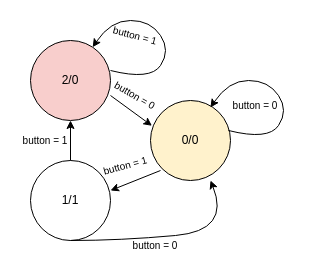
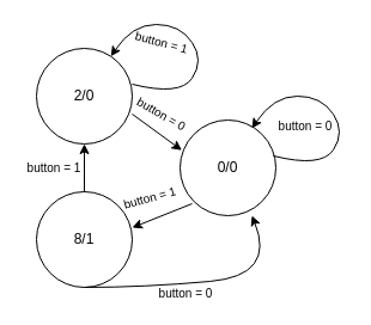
  <mxCell id="0" />
  <mxCell id="1" parent="0" />
- <mxCell id="2" value="2/0" style="ellipse;whiteSpace=wrap;html=1;aspect=fixed;fillColor=#f8cecc;" vertex="1" parent="1"><mxGeometry x="30" y="40" width="80" height="80" as="geometry" /></mxCell>
- <mxCell id="3" value="1/1" style="ellipse;whiteSpace=wrap;html=1;aspect=fixed;" vertex="1" parent="1"><mxGeometry x="30" y="160" width="80" height="80" as="geometry" /></mxCell>
- <mxCell id="4" value="0/0" style="ellipse;whiteSpace=wrap;html=1;aspect=fixed;fillColor=#fff2cc;" vertex="1" parent="1"><mxGeometry x="150" y="100" width="80" height="80" as="geometry" /></mxCell>
+ <mxCell id="2" value="2/0" style="ellipse;whiteSpace=wrap;html=1;aspect=fixed;" vertex="1" parent="1"><mxGeometry x="30" y="40" width="80" height="80" as="geometry" /></mxCell>
+ <mxCell id="3" value="8/1" style="ellipse;whiteSpace=wrap;html=1;aspect=fixed;" vertex="1" parent="1"><mxGeometry x="30" y="160" width="80" height="80" as="geometry" /></mxCell>
+ <mxCell id="4" value="0/0" style="ellipse;whiteSpace=wrap;html=1;aspect=fixed;" vertex="1" parent="1"><mxGeometry x="150" y="100" width="80" height="80" as="geometry" /></mxCell>
  <mxCell id="5" value="" style="curved=1;endArrow=classic;html=1;rounded=0;" edge="1" parent="1" target="2"><mxGeometry width="50" height="50" relative="1" as="geometry"><mxPoint x="110" y="70" as="sourcePoint" /><mxPoint x="100" y="30" as="targetPoint" /><Array as="points"><mxPoint x="150" y="80" /><mxPoint x="170" y="50" /><mxPoint x="150" y="20" /><mxPoint x="110" y="20" /></Array></mxGeometry></mxCell>
  <mxCell id="6" value="" style="curved=1;endArrow=classic;html=1;rounded=0;" edge="1" parent="1"><mxGeometry width="50" height="50" relative="1" as="geometry"><mxPoint x="228" y="130" as="sourcePoint" /><mxPoint x="210" y="107" as="targetPoint" /><Array as="points"><mxPoint x="268" y="140" /><mxPoint x="288" y="110" /><mxPoint x="268" y="80" /><mxPoint x="228" y="80" /></Array></mxGeometry></mxCell>
  <mxCell id="7" value="&lt;font style=&quot;font-size: 10px;&quot;&gt;button = 0&lt;br&gt;&lt;/font&gt;" style="text;html=1;strokeColor=none;fillColor=none;align=center;verticalAlign=middle;whiteSpace=wrap;rounded=0;" vertex="1" parent="1"><mxGeometry x="230" y="100" width="50" height="10" as="geometry" /></mxCell>
  <mxCell id="8" value="" style="endArrow=classic;html=1;rounded=0;entryX=1;entryY=0.375;entryDx=0;entryDy=0;entryPerimeter=0;" edge="1" parent="1" target="3"><mxGeometry width="50" height="50" relative="1" as="geometry"><mxPoint x="160" y="170" as="sourcePoint" /><mxPoint x="110" y="210" as="targetPoint" /></mxGeometry></mxCell>
  <mxCell id="9" value="&lt;font style=&quot;font-size: 10px;&quot;&gt;button = 1&lt;br&gt;&lt;/font&gt;" style="text;html=1;strokeColor=none;fillColor=none;align=center;verticalAlign=middle;whiteSpace=wrap;rounded=0;rotation=-15;" vertex="1" parent="1"><mxGeometry x="100" y="160" width="50" height="10" as="geometry" /></mxCell>
  <mxCell id="10" value="" style="endArrow=classic;html=1;rounded=0;entryX=0.5;entryY=1;entryDx=0;entryDy=0;" edge="1" parent="1" target="2"><mxGeometry width="50" height="50" relative="1" as="geometry"><mxPoint x="70" y="160" as="sourcePoint" /><mxPoint x="120" y="110" as="targetPoint" /></mxGeometry></mxCell>
  <mxCell id="11" value="&lt;font style=&quot;font-size: 10px;&quot;&gt;button = 1&lt;br&gt;&lt;/font&gt;" style="text;html=1;strokeColor=none;fillColor=none;align=center;verticalAlign=middle;whiteSpace=wrap;rounded=0;" vertex="1" parent="1"><mxGeometry x="20" y="135" width="50" height="10" as="geometry" /></mxCell>
  <mxCell id="12" value="" style="curved=1;endArrow=classic;html=1;rounded=0;entryX=0.75;entryY=1;entryDx=0;entryDy=0;entryPerimeter=0;" edge="1" parent="1" target="4"><mxGeometry width="50" height="50" relative="1" as="geometry"><mxPoint x="70" y="240" as="sourcePoint" /><mxPoint x="120" y="190" as="targetPoint" /><Array as="points"><mxPoint x="120" y="240" /><mxPoint x="230" y="230" /></Array></mxGeometry></mxCell>
  <mxCell id="13" value="&lt;font style=&quot;font-size: 10px;&quot;&gt;button = 0&lt;br&gt;&lt;/font&gt;" style="text;html=1;strokeColor=none;fillColor=none;align=center;verticalAlign=middle;whiteSpace=wrap;rounded=0;" vertex="1" parent="1"><mxGeometry x="130" y="240" width="50" height="10" as="geometry" /></mxCell>
  <mxCell id="14" value="&lt;font style=&quot;font-size: 10px;&quot;&gt;button = 1&lt;br&gt;&lt;/font&gt;" style="text;html=1;strokeColor=none;fillColor=none;align=center;verticalAlign=middle;whiteSpace=wrap;rounded=0;rotation=15;" vertex="1" parent="1"><mxGeometry x="110" y="30" width="50" height="10" as="geometry" /></mxCell>
  <mxCell id="15" value="" style="endArrow=classic;html=1;rounded=0;entryX=0.018;entryY=0.316;entryDx=0;entryDy=0;entryPerimeter=0;" edge="1" parent="1" target="4"><mxGeometry width="50" height="50" relative="1" as="geometry"><mxPoint x="110" y="95" as="sourcePoint" /><mxPoint x="160" y="135" as="targetPoint" /></mxGeometry></mxCell>
  <mxCell id="16" value="&lt;font style=&quot;font-size: 10px;&quot;&gt;button = 0&lt;br&gt;&lt;/font&gt;" style="text;html=1;strokeColor=none;fillColor=none;align=center;verticalAlign=middle;whiteSpace=wrap;rounded=0;rotation=30;" vertex="1" parent="1"><mxGeometry x="110" y="90" width="50" height="10" as="geometry" /></mxCell>
